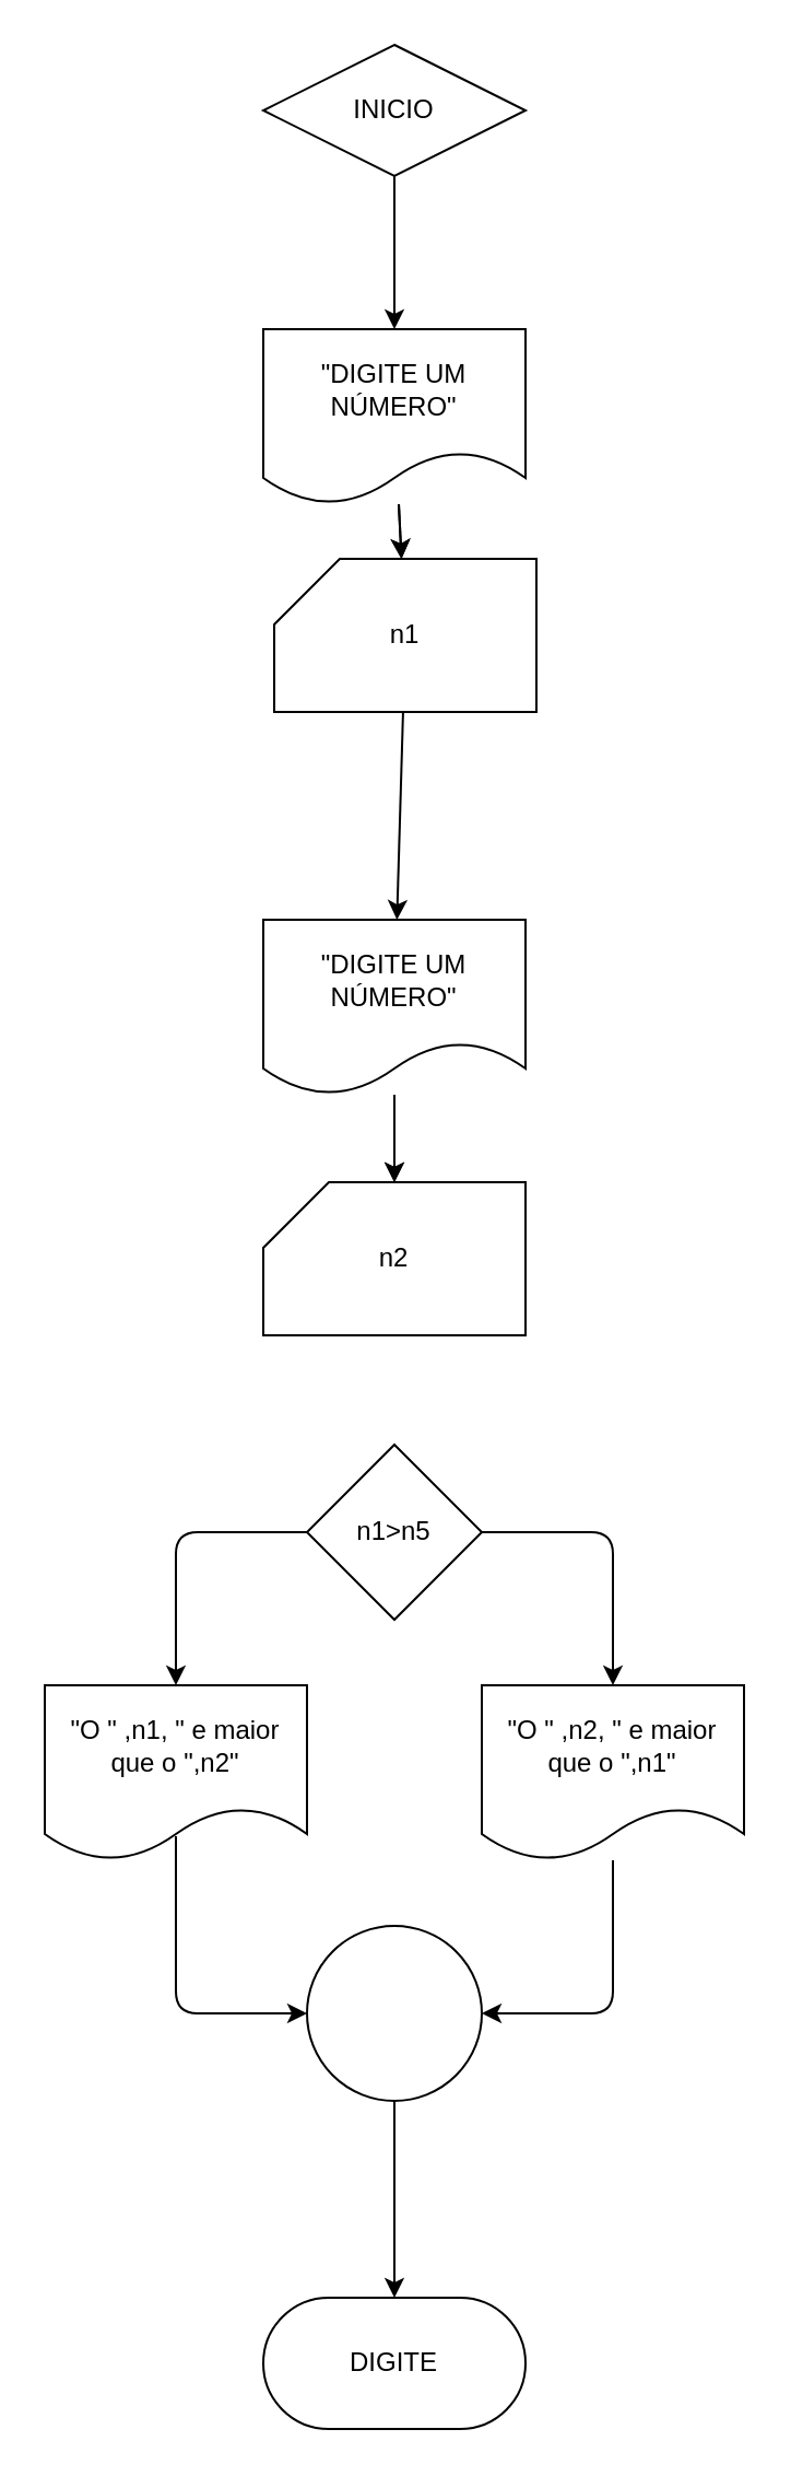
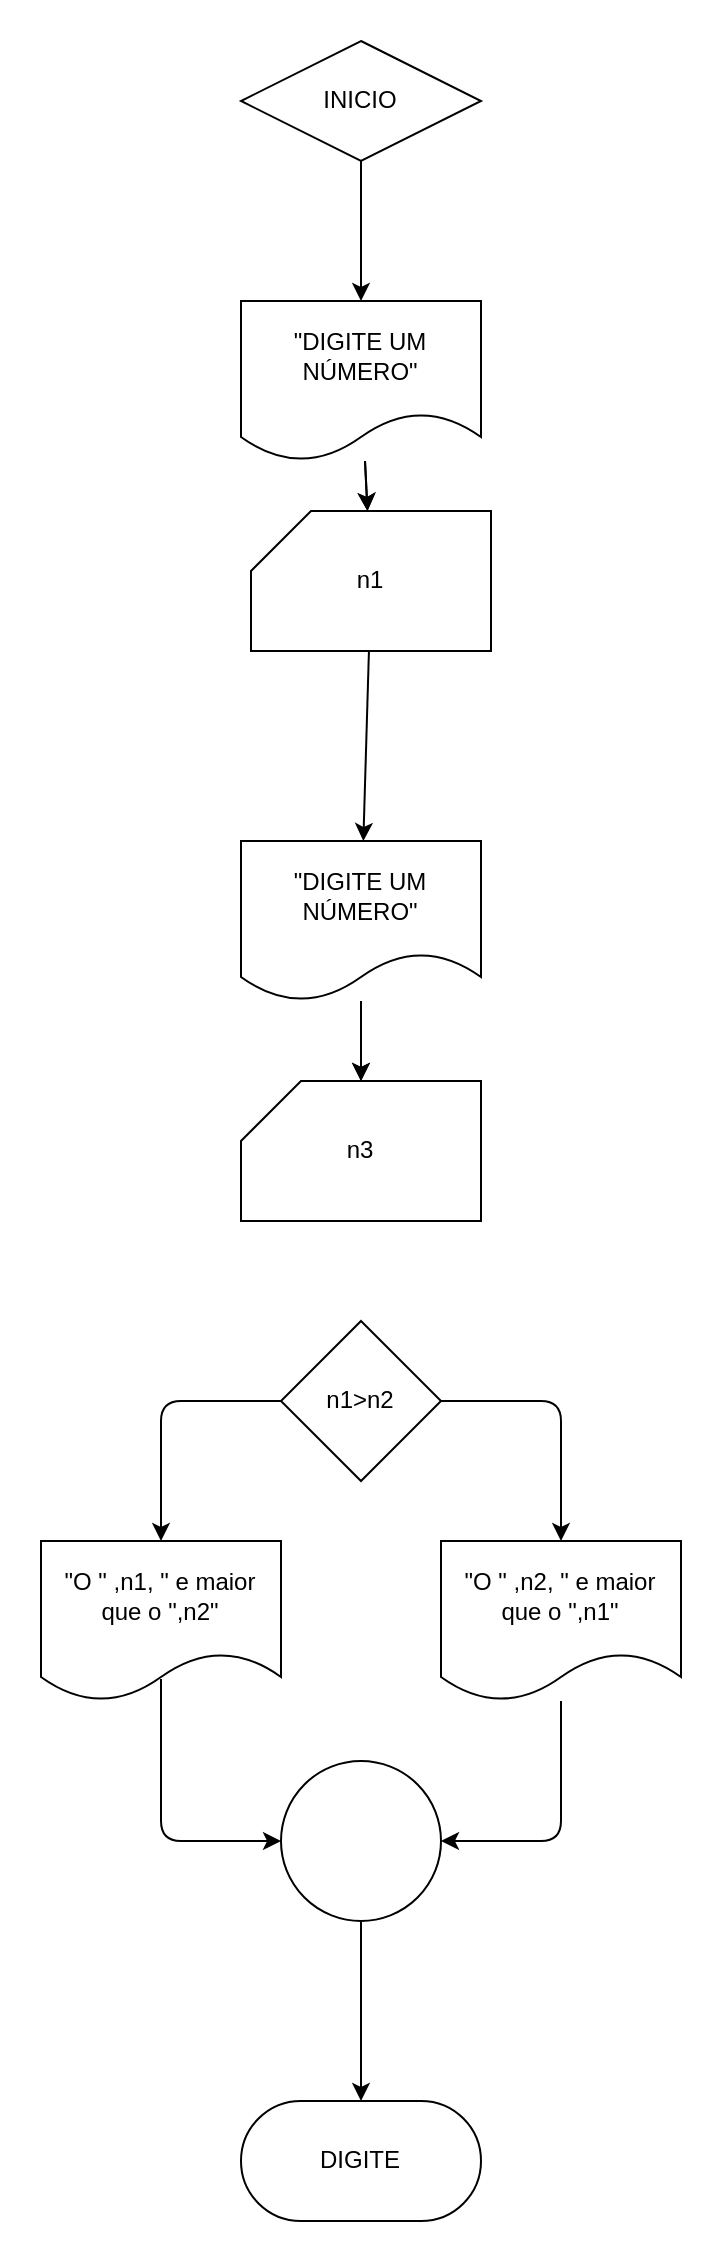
  <mxCell id="0" />
  <mxCell id="1" parent="0" />
  <mxCell id="2" value="" style="edgeStyle=none;html=1;" edge="1" parent="1" source="3" target="6"><mxGeometry relative="1" as="geometry" /></mxCell>
  <mxCell id="3" value="INICIO" style="rhombus;whiteSpace=wrap;html=1;arcSize=50;" vertex="1" parent="1"><mxGeometry x="120" y="20" width="120" height="60" as="geometry" /></mxCell>
  <mxCell id="4" value="" style="edgeStyle=none;html=1;" edge="1" parent="1" source="6" target="8"><mxGeometry relative="1" as="geometry" /></mxCell>
  <mxCell id="5" value="" style="edgeStyle=none;html=1;" edge="1" parent="1" source="6" target="8"><mxGeometry relative="1" as="geometry" /></mxCell>
  <mxCell id="6" value="&quot;DIGITE UM NÚMERO&quot;" style="shape=document;whiteSpace=wrap;html=1;boundedLbl=1;" vertex="1" parent="1"><mxGeometry x="120" y="150" width="120" height="80" as="geometry" /></mxCell>
  <mxCell id="7" value="" style="edgeStyle=none;html=1;" edge="1" parent="1" source="8" target="20"><mxGeometry relative="1" as="geometry" /></mxCell>
  <mxCell id="8" value="n1" style="shape=card;whiteSpace=wrap;html=1;" vertex="1" parent="1"><mxGeometry x="125" y="255" width="120" height="70" as="geometry" /></mxCell>
  <mxCell id="9" style="edgeStyle=none;html=1;entryX=0.5;entryY=0;entryDx=0;entryDy=0;" edge="1" parent="1" target="22"><mxGeometry relative="1" as="geometry"><mxPoint x="80" y="770" as="targetPoint" /><Array as="points"><mxPoint x="80" y="700" /></Array><mxPoint x="140" y="700" as="sourcePoint" /></mxGeometry></mxCell>
  <mxCell id="10" style="edgeStyle=none;html=1;entryX=0.5;entryY=0;entryDx=0;entryDy=0;" edge="1" parent="1" target="14"><mxGeometry relative="1" as="geometry"><mxPoint x="280" y="760" as="targetPoint" /><Array as="points"><mxPoint x="280" y="700" /></Array><mxPoint x="220" y="700" as="sourcePoint" /></mxGeometry></mxCell>
- <mxCell id="11" value="n1&amp;gt;n5" style="rhombus;whiteSpace=wrap;html=1;" vertex="1" parent="1"><mxGeometry x="140" y="660" width="80" height="80" as="geometry" /></mxCell>
+ <mxCell id="11" value="n1&amp;gt;n2" style="rhombus;whiteSpace=wrap;html=1;" vertex="1" parent="1"><mxGeometry x="140" y="660" width="80" height="80" as="geometry" /></mxCell>
  <mxCell id="12" style="edgeStyle=none;html=1;entryX=0;entryY=0.5;entryDx=0;entryDy=0;exitX=0.5;exitY=0.863;exitDx=0;exitDy=0;exitPerimeter=0;" edge="1" parent="1" source="22"><mxGeometry relative="1" as="geometry"><mxPoint x="80" y="850" as="sourcePoint" /><Array as="points"><mxPoint x="80" y="920" /></Array><mxPoint x="140" y="920" as="targetPoint" /></mxGeometry></mxCell>
  <mxCell id="13" style="edgeStyle=none;html=1;entryX=1;entryY=0.5;entryDx=0;entryDy=0;" edge="1" parent="1" source="14" target="16"><mxGeometry relative="1" as="geometry"><Array as="points"><mxPoint x="280" y="920" /></Array></mxGeometry></mxCell>
  <mxCell id="14" value="&quot;O &quot; ,n2, &quot; e maior que o &quot;,n1&quot;" style="shape=document;whiteSpace=wrap;html=1;boundedLbl=1;" vertex="1" parent="1"><mxGeometry x="220" y="770" width="120" height="80" as="geometry" /></mxCell>
  <mxCell id="15" value="" style="edgeStyle=none;html=1;entryX=0.5;entryY=0;entryDx=0;entryDy=0;" edge="1" parent="1" source="16" target="17"><mxGeometry relative="1" as="geometry"><mxPoint x="180" y="1050" as="targetPoint" /></mxGeometry></mxCell>
  <mxCell id="16" value="" style="ellipse;whiteSpace=wrap;html=1;aspect=fixed;" vertex="1" parent="1"><mxGeometry x="140" y="880" width="80" height="80" as="geometry" /></mxCell>
  <mxCell id="17" value="DIGITE" style="rounded=1;whiteSpace=wrap;html=1;arcSize=50;" vertex="1" parent="1"><mxGeometry x="120" y="1050" width="120" height="60" as="geometry" /></mxCell>
  <mxCell id="18" value="" style="edgeStyle=none;html=1;" edge="1" parent="1" source="20" target="21"><mxGeometry relative="1" as="geometry" /></mxCell>
  <mxCell id="19" value="" style="edgeStyle=none;html=1;" edge="1" parent="1" source="20" target="21"><mxGeometry relative="1" as="geometry" /></mxCell>
  <mxCell id="20" value="&quot;DIGITE UM NÚMERO&quot;" style="shape=document;whiteSpace=wrap;html=1;boundedLbl=1;" vertex="1" parent="1"><mxGeometry x="120" y="420" width="120" height="80" as="geometry" /></mxCell>
- <mxCell id="21" value="n2" style="shape=card;whiteSpace=wrap;html=1;" vertex="1" parent="1"><mxGeometry x="120" y="540" width="120" height="70" as="geometry" /></mxCell>
+ <mxCell id="21" value="n3" style="shape=card;whiteSpace=wrap;html=1;" vertex="1" parent="1"><mxGeometry x="120" y="540" width="120" height="70" as="geometry" /></mxCell>
  <mxCell id="22" value="&quot;O &quot; ,n1, &quot; e maior que o &quot;,n2&quot;" style="shape=document;whiteSpace=wrap;html=1;boundedLbl=1;" vertex="1" parent="1"><mxGeometry x="20" y="770" width="120" height="80" as="geometry" /></mxCell>
